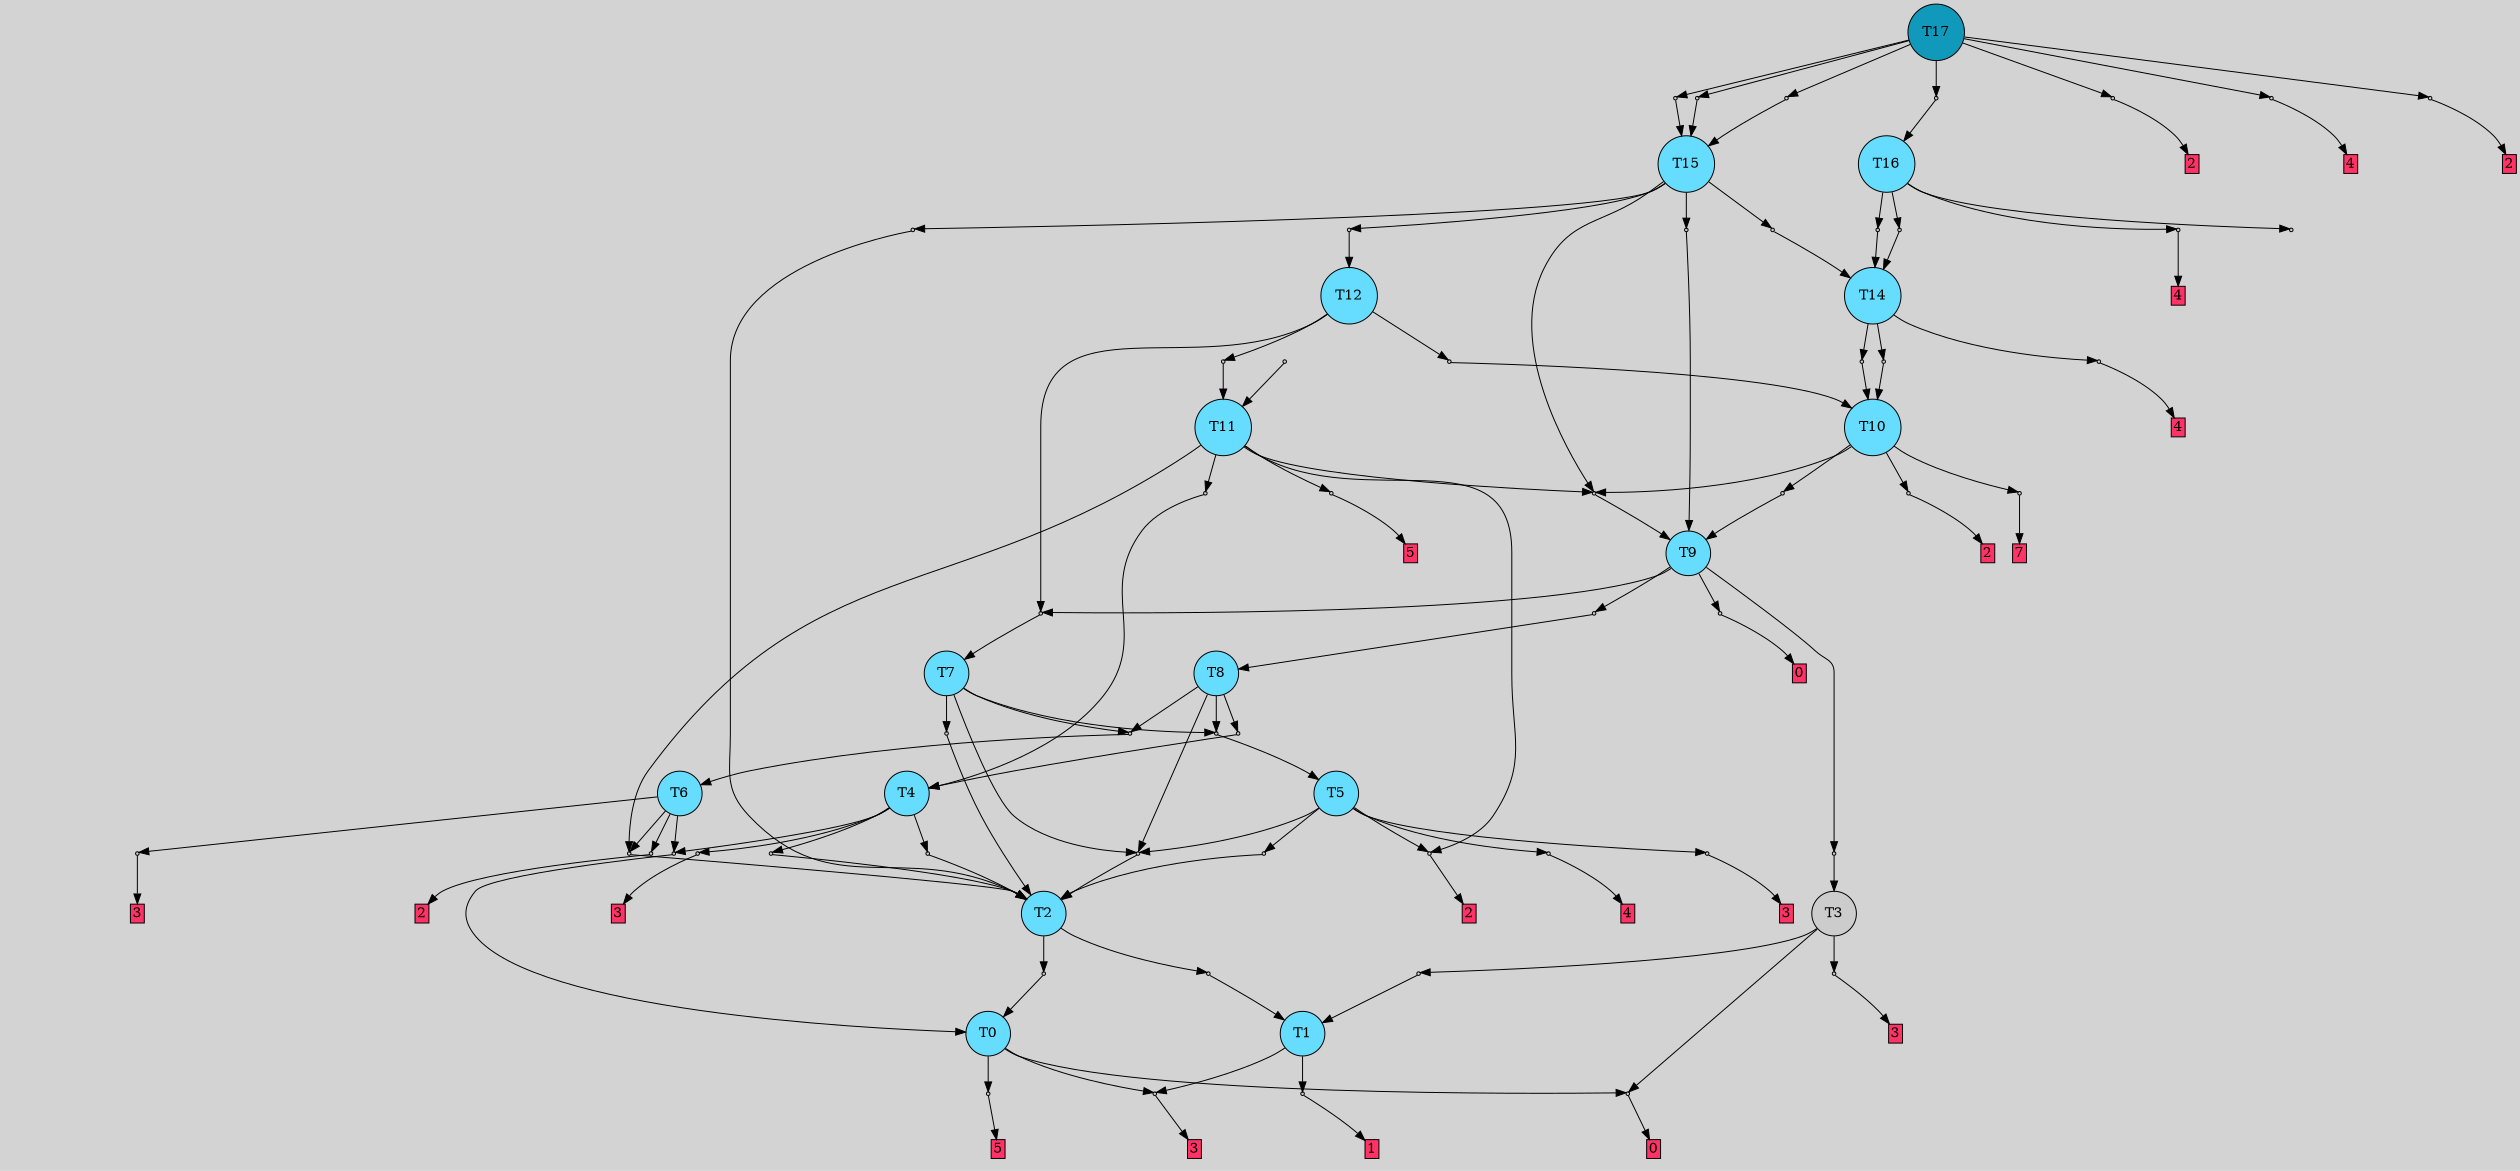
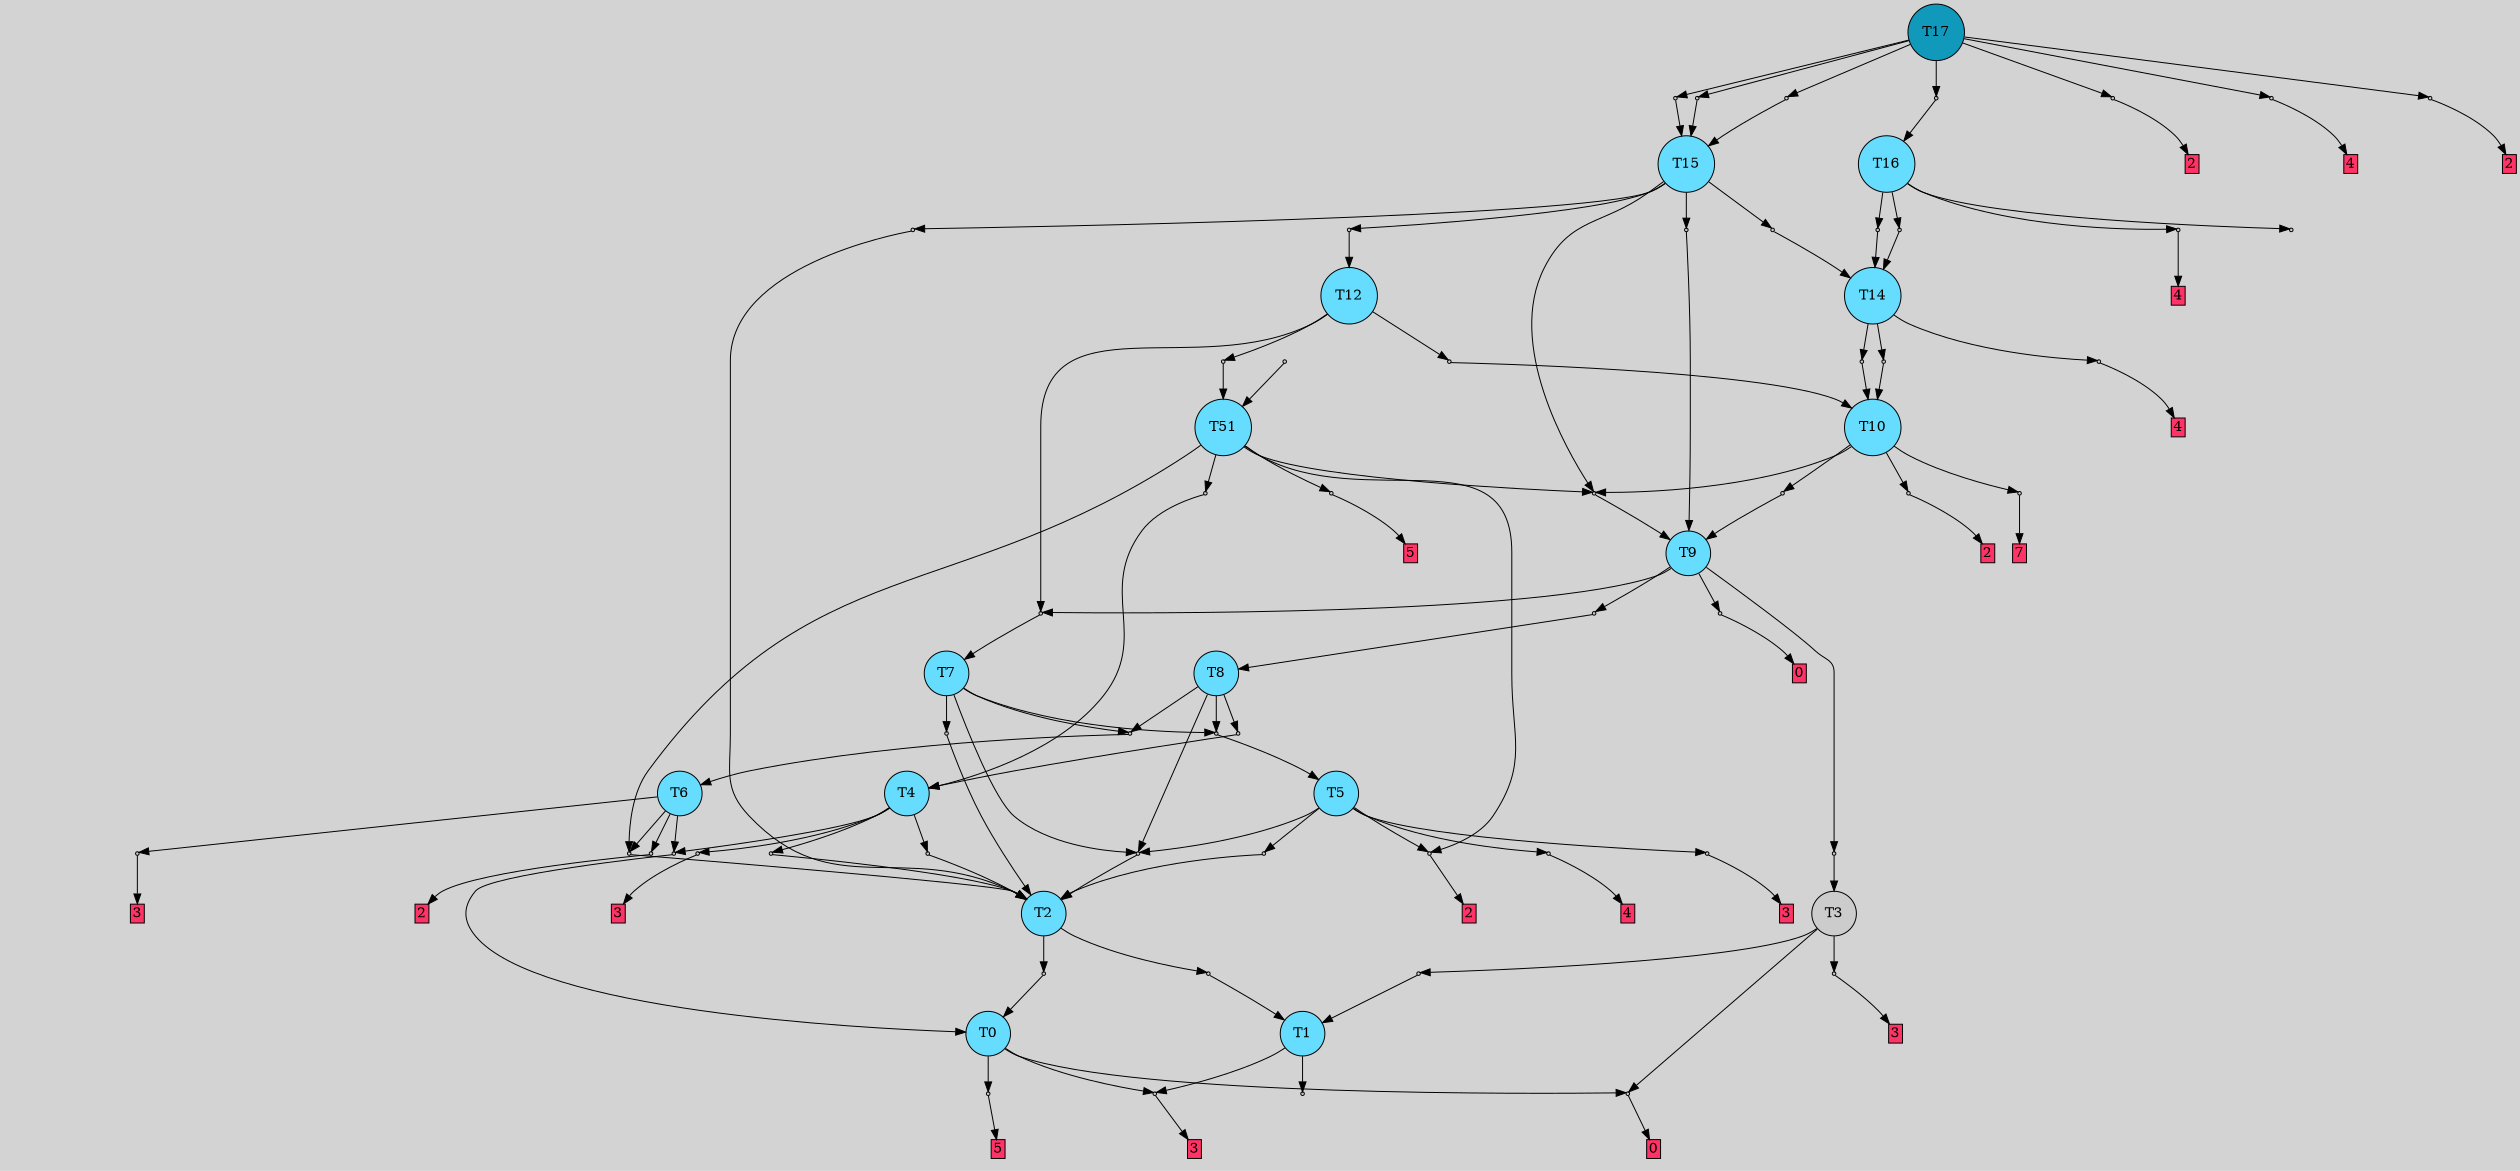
  digraph {
    bgcolor=lightgray
    node [fillcolor="#cccccc" shape=box style=filled]
    T17 [fillcolor="#1199bb" shape=circle]
    P48 [shape=point]
    P49 [shape=point]
    P50 [shape=point]
    P51 [shape=point]
    P52 [shape=point]
    P53 [shape=point]
    P54 [shape=point]
    T0 [fillcolor="#66ddff" shape=circle]
    P0 [shape=point]
    P1 [shape=point]
    P2 [shape=point]
    n13 [label="3|0&2|7#3|2&#92;n" style=invis fillcolor=""]
    n14 [fillcolor="#ff3366" height=0 label=5 margin=0.03 width=0]
    I1 [style=invis fillcolor=""]
    n16 [fillcolor="#ff3366" height=0 label=0 margin=0.03 width=0]
    n17 [label="3|0&2|2#0|0&#92;n" style=invis fillcolor=""]
    n18 [fillcolor="#ff3366" height=0 label=3 margin=0.03 width=0]
    T1 [fillcolor="#66ddff" shape=circle]
    P3 [shape=point]
    n21 [label="7|0&4|6#3|0&#92;n" style=invis fillcolor=""]
-   n22 [fillcolor="#ff3366" height=0 label=1 margin=0.03 width=0]
    T2 [fillcolor="#66ddff" shape=circle]
    P4 [shape=point]
    P5 [shape=point]
    n26 [label="7|0&1|0#0|7&#92;n" style=invis fillcolor=""]
    n27 [label="8|0&2|1#1|2&#92;n" style=invis fillcolor=""]
    T3 [shape=circle]
    P6 [shape=point]
    P7 [shape=point]
    n31 [label="2|0&2|2#1|2&#92;n" style=invis fillcolor=""]
    n32 [fillcolor="#ff3366" height=0 label=3 margin=0.03 width=0]
    n33 [label="7|0&1|0#0|7&#92;n" style=invis fillcolor=""]
    T4 [fillcolor="#66ddff" shape=circle]
    P8 [shape=point]
    P9 [shape=point]
    P10 [shape=point]
    P11 [shape=point]
    n39 [label="1|0&2|2#4|5&#92;n" style=invis fillcolor=""]
    n40 [label="0|0&2|3#3|6&#92;n" style=invis fillcolor=""]
    n41 [label="3|0&2|2#0|0&#92;n" style=invis fillcolor=""]
    n42 [fillcolor="#ff3366" height=0 label=3 margin=0.03 width=0]
    n43 [label="2|0&2|5#3|6&#92;n" style=invis fillcolor=""]
    T5 [fillcolor="#66ddff" shape=circle]
    P12 [shape=point]
    P13 [shape=point]
    P14 [shape=point]
    P15 [shape=point]
    P16 [shape=point]
    n50 [label="0|0&3|3#2|6&#92;n" style=invis fillcolor=""]
    n51 [label="0|0&1|7#2|6&#92;n" style=invis fillcolor=""]
    n52 [fillcolor="#ff3366" height=0 label=4 margin=0.03 width=0]
    n53 [label="2|0&2|1#2|4&#92;n" style=invis fillcolor=""]
    n54 [label="3|0&2|2#0|5&#92;n" style=invis fillcolor=""]
    n55 [fillcolor="#ff3366" height=0 label=3 margin=0.03 width=0]
    n56 [label="2|6&2|2#1|6&#92;n4|0&0|6#0|1&#92;n" style=invis fillcolor=""]
    n57 [fillcolor="#ff3366" height=0 label=2 margin=0.03 width=0]
    T6 [fillcolor="#66ddff" shape=circle]
    P17 [shape=point]
    P18 [shape=point]
    P19 [shape=point]
    n62 [label="3|0&2|2#0|0&#92;n" style=invis fillcolor=""]
    n63 [fillcolor="#ff3366" height=0 label=3 margin=0.03 width=0]
    n64 [label="2|6&2|2#1|6&#92;n4|0&0|6#0|1&#92;n" style=invis fillcolor=""]
    n65 [fillcolor="#ff3366" height=0 label=2 margin=0.03 width=0]
    n66 [label="2|0&2|1#2|4&#92;n" style=invis fillcolor=""]
    T7 [fillcolor="#66ddff" shape=circle]
    P20 [shape=point]
    P21 [shape=point]
    P22 [shape=point]
    n71 [label="4|0&1|6#2|1&#92;n" style=invis fillcolor=""]
    n72 [label="1|0&2|3#0|6&#92;n" style=invis fillcolor=""]
    n73 [label="8|0&3|7#2|6&#92;n" style=invis fillcolor=""]
    T8 [fillcolor="#66ddff" shape=circle]
    P23 [shape=point]
    n76 [label="1|0&2|0#2|7&#92;n" style=invis fillcolor=""]
    T9 [fillcolor="#66ddff" shape=circle]
    P24 [shape=point]
    P25 [shape=point]
    P26 [shape=point]
    P27 [shape=point]
    n82 [label="0|0&4|2#2|4&#92;n" style=invis fillcolor=""]
    n83 [label="3|0&2|4#0|7&#92;n" style=invis fillcolor=""]
    n84 [label="1|7&4|2#2|0&#92;n1|0&0|7#2|7&#92;n" style=invis fillcolor=""]
    n85 [fillcolor="#ff3366" height=0 label=0 margin=0.03 width=0]
    n86 [label="8|0&3|4#2|5&#92;n" style=invis fillcolor=""]
    T10 [fillcolor="#66ddff" shape=circle]
    P28 [shape=point]
    P29 [shape=point]
    P30 [shape=point]
    P31 [shape=point]
    n92 [label="2|6&2|0#1|6&#92;n2|0&0|6#4|7&#92;n" style=invis fillcolor=""]
    n93 [label="2|0&1|7#3|2&#92;n" style=invis fillcolor=""]
    n94 [fillcolor="#ff3366" height=0 label=7 margin=0.03 width=0]
    n95 [label="3|0&2|4#0|7&#92;n" style=invis fillcolor=""]
    n96 [label="2|6&2|2#1|6&#92;n4|0&0|6#0|1&#92;n" style=invis fillcolor=""]
    n97 [fillcolor="#ff3366" height=0 label=2 margin=0.03 width=0]
-   T11 [fillcolor="#66ddff" shape=circle]
+   T11 [fillcolor="#66ddff" shape=circle label=T51]
    P32 [shape=point]
    P33 [shape=point]
    n101 [label="2|0&3|7#3|2&#92;n" style=invis fillcolor=""]
    n102 [fillcolor="#ff3366" height=0 label=5 margin=0.03 width=0]
    n103 [label="2|0&1|2#3|1&#92;n" style=invis fillcolor=""]
    T12 [fillcolor="#66ddff" shape=circle]
    P34 [shape=point]
    P35 [shape=point]
    n107 [label="2|0&1|7#1|2&#92;n" style=invis fillcolor=""]
    n108 [label="4|6&2|0#1|6&#92;n2|0&0|6#4|7&#92;n" style=invis fillcolor=""]
    P36 [shape=point]
    n110 [label="4|6&2|3#1|6&#92;n2|0&0|6#4|7&#92;n" style=invis fillcolor=""]
    P37 [shape=point]
    n112 [label="2|0&1|7#1|2&#92;n" style=invis fillcolor=""]
    T14 [fillcolor="#66ddff" shape=circle]
    P38 [shape=point]
    P39 [shape=point]
    n116 [label="8|0&2|2#0|0&#92;n" style=invis fillcolor=""]
    n117 [fillcolor="#ff3366" height=0 label=4 margin=0.03 width=0]
    n118 [label="8|0&0|1#4|7&#92;n" style=invis fillcolor=""]
    T15 [fillcolor="#66ddff" shape=circle]
    P40 [shape=point]
    P41 [shape=point]
    P42 [shape=point]
    P43 [shape=point]
    n124 [label="2|0&1|7#1|2&#92;n" style=invis fillcolor=""]
    n125 [label="7|0&4|3#4|7&#92;n" style=invis fillcolor=""]
    n126 [label="4|0&4|6#1|2&#92;n" style=invis fillcolor=""]
    n127 [label="3|0&2|4#0|7&#92;n" style=invis fillcolor=""]
    T16 [fillcolor="#66ddff" shape=circle]
    P44 [shape=point]
    P45 [shape=point]
    P46 [shape=point]
    P47 [shape=point]
    n133 [label="3|0&2|4#0|7&#92;n" style=invis fillcolor=""]
    n134 [label="8|0&2|2#0|6&#92;n8|0&0|0#2|5&#92;n" style=invis fillcolor=""]
    n135 [fillcolor="#ff3366" height=0 label=4 margin=0.03 width=0]
    n136 [label="2|0&1|5#4|1&#92;n" style=invis fillcolor=""]
    n137 [label="2|6&2|0#1|6&#92;n2|0&0|6#3|7&#92;n" style=invis fillcolor=""]
    n138 [label="2|0&1|4#4|1&#92;n" style=invis fillcolor=""]
    n139 [label="4|0&4|0#4|7&#92;n" style=invis fillcolor=""]
    n140 [label="8|0&2|1#1|7&#92;n" style=invis fillcolor=""]
    n141 [fillcolor="#ff3366" height=0 label=2 margin=0.03 width=0]
    n142 [label="8|0&2|2#0|0&#92;n" style=invis fillcolor=""]
    n143 [fillcolor="#ff3366" height=0 label=4 margin=0.03 width=0]
    n144 [label="4|0&4|7#4|7&#92;n" style=invis fillcolor=""]
    n145 [label="2|0&2|5#1|4&#92;n" style=invis fillcolor=""]
    n146 [fillcolor="#ff3366" height=0 label=2 margin=0.03 width=0]
    n147 [label="8|0&3|3#0|5&#92;n" style=invis fillcolor=""]
    subgraph sub_1 {
      rank=same
      T17
    }
    T17 -> P48
    T17 -> P49
    T17 -> P50
    T17 -> P51
    T17 -> P52
    T17 -> P53
    T17 -> P54
    P48 -> T16
    P48 -> n138 [style=invis]
    P49 -> T15
    P49 -> n139 [style=invis]
    P50 -> n140 [style=invis]
    P50 -> n141
    P51 -> n142 [style=invis]
    P51 -> n143
    P52 -> T15
    P52 -> n144 [style=invis]
    P53 -> n145 [style=invis]
    P53 -> n146
    P54 -> T15
    P54 -> n147 [style=invis]
    T0 -> P0
    T0 -> P1
    T0 -> P2
    P0 -> n13 [style=invis]
    P0 -> n14
    P1 -> I1 [style=invis]
    P1 -> n16
    P2 -> n17 [style=invis]
    P2 -> n18
    T1 -> P2
    T1 -> P3
    P3 -> n21 [style=invis]
-   P3 -> n22
    T2 -> P4
    T2 -> P5
    P4 -> T1
    P4 -> n26 [style=invis]
    P5 -> T0
    P5 -> n27 [style=invis]
    T3 -> P1
    T3 -> P6
    T3 -> P7
    P6 -> n31 [style=invis]
    P6 -> n32
    P7 -> T1
    P7 -> n33 [style=invis]
    T4 -> P8
    T4 -> P9
    T4 -> P10
    T4 -> P11
    P8 -> T2
    P8 -> n39 [style=invis]
    P9 -> T2
    P9 -> n40 [style=invis]
    P10 -> n41 [style=invis]
    P10 -> n42
    P11 -> T0
    P11 -> n43 [style=invis]
    T5 -> P12
    T5 -> P13
    T5 -> P14
    T5 -> P15
    T5 -> P16
    P12 -> T2
    P12 -> n50 [style=invis]
    P13 -> n51 [style=invis]
    P13 -> n52
    P14 -> T2
    P14 -> n53 [style=invis]
    P15 -> n54 [style=invis]
    P15 -> n55
    P16 -> n56 [style=invis]
    P16 -> n57
    T6 -> P11
    T6 -> P17
    T6 -> P18
    T6 -> P19
    P17 -> n62 [style=invis]
    P17 -> n63
    P18 -> n64 [style=invis]
    P18 -> n65
    P19 -> T2
    P19 -> n66 [style=invis]
    T7 -> P12
    T7 -> P20
    T7 -> P21
    T7 -> P22
    P20 -> T6
    P20 -> n71 [style=invis]
    P21 -> T2
    P21 -> n72 [style=invis]
    P22 -> T5
    P22 -> n73 [style=invis]
    T8 -> P12
    T8 -> P20
    T8 -> P22
    T8 -> P23
    P23 -> T4
    P23 -> n76 [style=invis]
    T9 -> P24
    T9 -> P25
    T9 -> P26
    T9 -> P27
    P24 -> T7
    P24 -> n82 [style=invis]
    P25 -> T8
    P25 -> n83 [style=invis]
    P26 -> n84 [style=invis]
    P26 -> n85
    P27 -> T3
    P27 -> n86 [style=invis]
    T10 -> P28
    T10 -> P29
    T10 -> P30
    T10 -> P31
    P28 -> T9
    P28 -> n92 [style=invis]
    P29 -> n93 [style=invis]
    P29 -> n94
    P30 -> T9
    P30 -> n95 [style=invis]
    P31 -> n96 [style=invis]
    P31 -> n97
    T11 -> P16
    T11 -> P19
    T11 -> P28
    T11 -> P32
    T11 -> P33
    P32 -> n101 [style=invis]
    P32 -> n102
    P33 -> T4
    P33 -> n103 [style=invis]
    T12 -> P24
    T12 -> P34
    T12 -> P35
    P34 -> T11
    P34 -> n107 [style=invis]
    P35 -> T10
    P35 -> n108 [style=invis]
    P36 -> T10
    P36 -> n110 [style=invis]
    P37 -> T11
    P37 -> n112 [style=invis]
    T14 -> P36
    T14 -> P38
    T14 -> P39
    P38 -> n116 [style=invis]
    P38 -> n117
    P39 -> T10
    P39 -> n118 [style=invis]
    T15 -> P28
    T15 -> P40
    T15 -> P41
    T15 -> P42
    T15 -> P43
    P40 -> T12
    P40 -> n124 [style=invis]
    P41 -> T2
    P41 -> n125 [style=invis]
    P42 -> T9
    P42 -> n126 [style=invis]
    P43 -> T14
    P43 -> n127 [style=invis]
    T16 -> P44
    T16 -> P45
    T16 -> P46
    T16 -> P47
    P44 -> T14
    P44 -> n133 [style=invis]
    P45 -> n134 [style=invis]
    P45 -> n135
    P46 -> n136 [style=invis]
    P47 -> T14
    P47 -> n137 [style=invis]
  }
